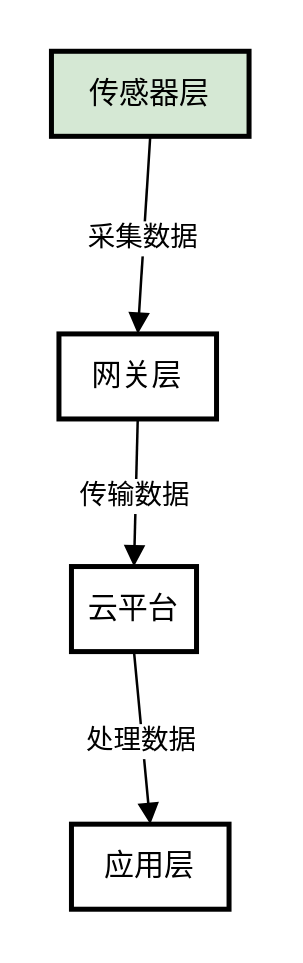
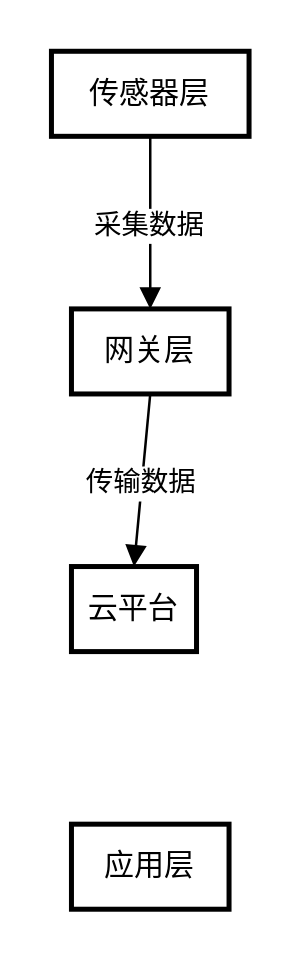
  <mxCell id="0" />
  <mxCell id="1" parent="0" />
- <mxCell id="2" value="传感器层" style="whiteSpace=wrap;strokeWidth=2;fillColor=#d5e8d4;" vertex="1" parent="1"><mxGeometry width="79" height="34" as="geometry" x="20" y="20" /></mxCell>
- <mxCell id="3" value="网关层" style="whiteSpace=wrap;strokeWidth=2;" vertex="1" parent="1"><mxGeometry x="23" y="133" width="63" height="34" as="geometry" /></mxCell>
+ <mxCell id="2" value="传感器层" style="whiteSpace=wrap;strokeWidth=2;" vertex="1" parent="1"><mxGeometry width="79" height="34" as="geometry" x="20" y="20" /></mxCell>
+ <mxCell id="3" value="网关层" style="whiteSpace=wrap;strokeWidth=2;" vertex="1" parent="1"><mxGeometry x="28" y="123" width="63" height="34" as="geometry" /></mxCell>
  <mxCell id="4" value="云平台" style="whiteSpace=wrap;strokeWidth=2;" vertex="1" parent="1"><mxGeometry x="28" y="226" width="50" height="34" as="geometry" /></mxCell>
  <mxCell id="5" value="应用层" style="whiteSpace=wrap;strokeWidth=2;" vertex="1" parent="1"><mxGeometry x="28" y="329" width="63" height="34" as="geometry" /></mxCell>
  <mxCell id="6" value="采集数据" style="curved=1;startArrow=none;endArrow=block;exitX=0.5;exitY=1;entryX=0.5;entryY=0;" edge="1" parent="1" source="2" target="3"><mxGeometry relative="1" as="geometry"><Array as="points" /></mxGeometry></mxCell>
  <mxCell id="7" value="传输数据" style="curved=1;startArrow=none;endArrow=block;exitX=0.5;exitY=1;entryX=0.5;entryY=0;" edge="1" parent="1" source="3" target="4"><mxGeometry relative="1" as="geometry"><Array as="points" /></mxGeometry></mxCell>
- <mxCell id="8" value="处理数据" style="curved=1;startArrow=none;endArrow=block;exitX=0.5;exitY=1;entryX=0.5;entryY=0;" edge="1" parent="1" source="4" target="5"><mxGeometry relative="1" as="geometry"><Array as="points" /></mxGeometry></mxCell>
